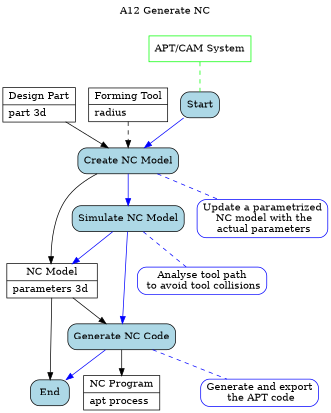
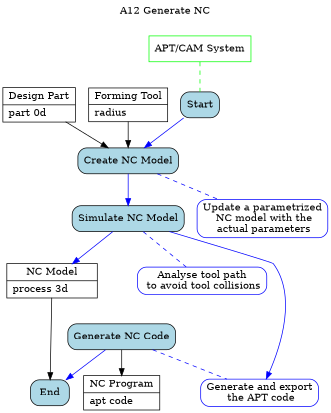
  digraph {
    label="A12 Generate NC"
    labelloc=t
    node [color=black fillcolor=white shape=box style="filled, rounded"]
    edge [color=blue dir=forward fontcolor=black style=solid]
-   n1 [label="{Design Part | part 3d \l}" shape=record style=filled]
+   n1 [label="{Design Part | part 0d \l}" shape=record style=filled]
    n2 [fillcolor=lightblue label="Create NC Model"]
-   n3 [label="{NC Model | parameters 3d \l}" shape=record style=filled]
+   n3 [label="{NC Model | process 3d \l}" shape=record style=filled]
    n4 [fillcolor=lightblue label="Simulate NC Model"]
    n5 [color=blue label="Update a parametrized\n NC model with the\n actual parameters"]
    n6 [label="{Forming Tool | radius \l}" shape=record style=filled]
-   n7 [label="{NC Program | apt process \l}" shape=record style=filled]
+   n7 [label="{NC Program | apt code \l}" shape=record style=filled]
    n8 [fillcolor=lightblue label="Generate NC Code"]
    End [fillcolor=lightblue]
    n10 [color=blue label="Analyse tool path\n to avoid tool collisions"]
    n11 [color=blue label="Generate and export\n the APT code"]
    n12 [color=green label="APT/CAM System" style=filled]
    Start [fillcolor=lightblue]
    n1 -> n2 [color=black]
-   n2 -> n3 [color=black]
    n2 -> n4 [fontcolor=blue]
    n2 -> n5 [dir=none style=dashed fontcolor=""]
-   n3 -> n8 [color=black]
    n3 -> End [color=black]
    n4 -> n3
-   n4 -> n8 [fontcolor=blue]
+   n4 -> n11 [fontcolor=blue]
    n4 -> n10 [dir=none style=dashed fontcolor=""]
-   n6 -> n2 [color=black style=dashed]
+   n6 -> n2 [color=black]
    n8 -> n7 [color=black]
    n8 -> End [fontcolor=blue]
    n8 -> n11 [dir=none style=dashed fontcolor=""]
    n12 -> Start [color=green dir=none fontcolor=blue style=dashed]
    Start -> n2 [fontcolor=blue]
  }
